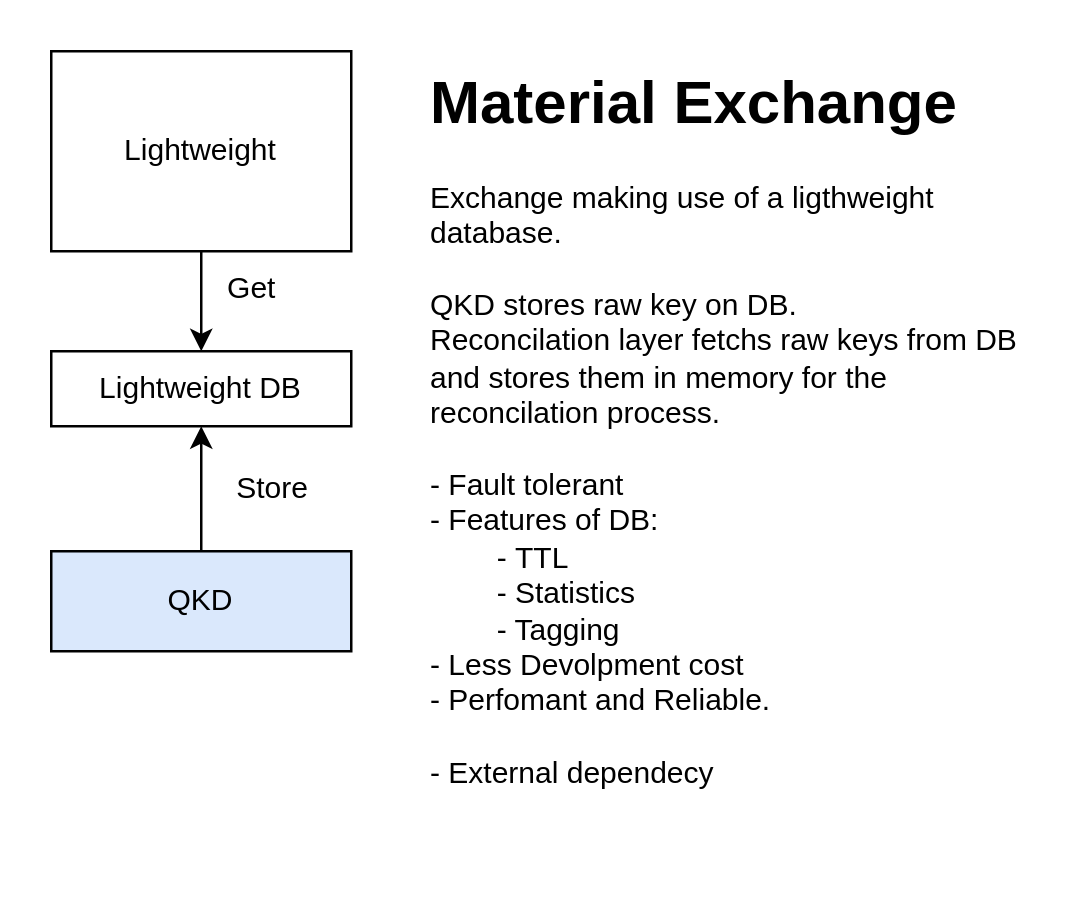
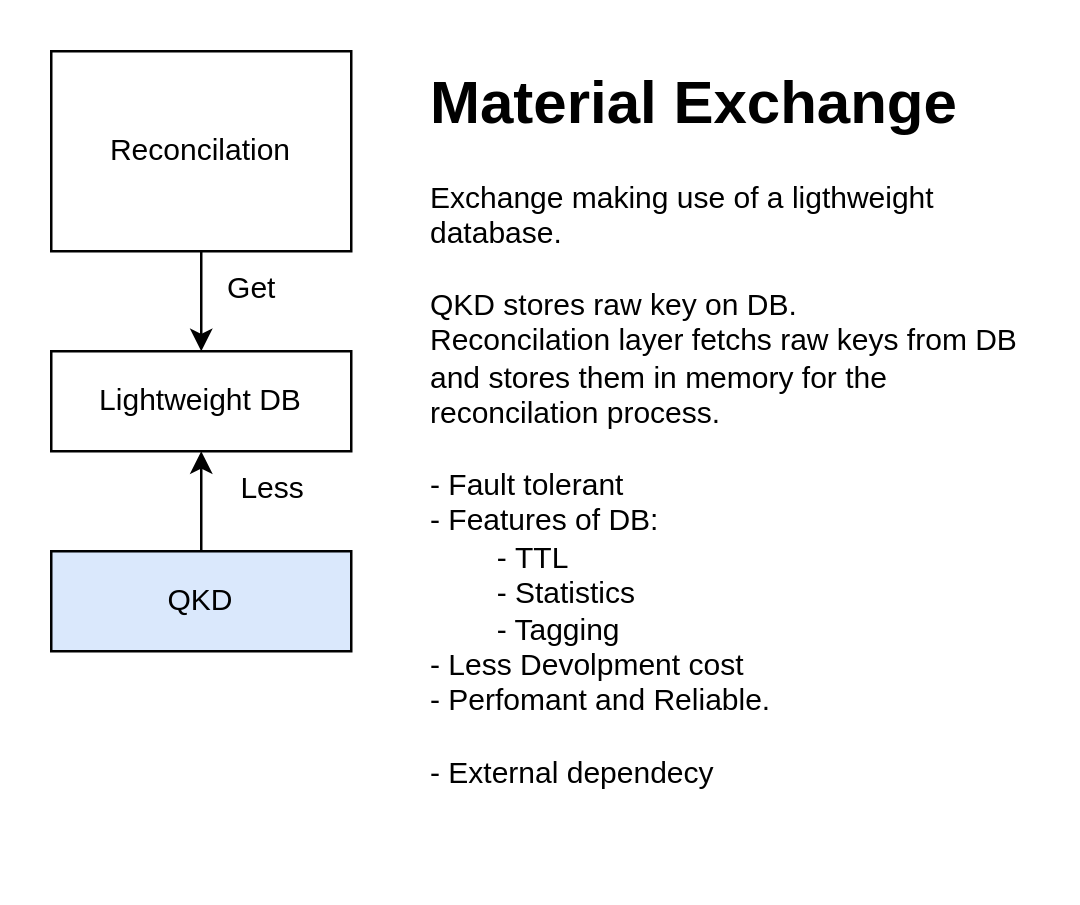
  <mxCell id="0" />
  <mxCell id="1" parent="0" />
- <mxCell id="2" value="Lightweight" style="rounded=0;whiteSpace=wrap;html=1;" parent="1" vertex="1"><mxGeometry x="20" y="20" width="120" height="80" as="geometry" /></mxCell>
+ <mxCell id="2" value="Reconcilation" style="rounded=0;whiteSpace=wrap;html=1;" parent="1" vertex="1"><mxGeometry x="20" y="20" width="120" height="80" as="geometry" /></mxCell>
  <mxCell id="3" value="QKD" style="rounded=0;whiteSpace=wrap;html=1;fillColor=#dae8fc;" parent="1" vertex="1"><mxGeometry x="20" y="220" width="120" height="40" as="geometry" /></mxCell>
- <mxCell id="4" value="Lightweight DB" style="rounded=0;whiteSpace=wrap;html=1;" parent="1" vertex="1"><mxGeometry x="20" y="140" width="120" height="30" as="geometry" /></mxCell>
+ <mxCell id="4" value="Lightweight DB" style="rounded=0;whiteSpace=wrap;html=1;" parent="1" vertex="1"><mxGeometry x="20" y="140" width="120" height="40" as="geometry" /></mxCell>
  <mxCell id="5" value="" style="endArrow=classic;html=1;rounded=0;entryX=0.5;entryY=1;entryDx=0;entryDy=0;exitX=0.5;exitY=0;exitDx=0;exitDy=0;" parent="1" source="3" target="4" edge="1"><mxGeometry width="50" height="50" relative="1" as="geometry"><mxPoint x="70" y="220" as="sourcePoint" /><mxPoint x="120" y="170" as="targetPoint" /></mxGeometry></mxCell>
  <mxCell id="6" value="" style="endArrow=classic;html=1;rounded=0;exitX=0.5;exitY=1;exitDx=0;exitDy=0;entryX=0.5;entryY=0;entryDx=0;entryDy=0;" parent="1" source="2" target="4" edge="1"><mxGeometry width="50" height="50" relative="1" as="geometry"><mxPoint x="60" y="190" as="sourcePoint" /><mxPoint x="110" y="140" as="targetPoint" /></mxGeometry></mxCell>
  <mxCell id="7" value="&lt;h1 style=&quot;margin-top: 0px;&quot;&gt;Material Exchange&lt;/h1&gt;&lt;div&gt;Exchange making use of a ligthweight database.&lt;/div&gt;&lt;div&gt;&lt;br&gt;&lt;/div&gt;&lt;div&gt;QKD stores raw key on DB.&lt;br&gt;&lt;/div&gt;&lt;div&gt;Reconcilation layer fetchs raw keys from DB and stores them in memory for the reconcilation process.&amp;nbsp;&lt;/div&gt;&lt;div&gt;&lt;br&gt;&lt;/div&gt;&lt;div&gt;- Fault tolerant&lt;/div&gt;&lt;div&gt;- Features of DB:&lt;/div&gt;&lt;div&gt;&lt;span style=&quot;white-space: pre;&quot;&gt;&#09;&lt;/span&gt;-&amp;nbsp;TTL&lt;/div&gt;&lt;div&gt;&lt;span style=&quot;white-space: pre;&quot;&gt;&#09;&lt;/span&gt;- Statistics&lt;br&gt;&lt;/div&gt;&lt;div&gt;&lt;span style=&quot;white-space: pre;&quot;&gt;&#09;&lt;/span&gt;- Tagging&lt;/div&gt;&lt;div&gt;- Less Devolpment cost&lt;/div&gt;&lt;div&gt;- Perfomant and Reliable.&lt;/div&gt;&lt;div&gt;&lt;br&gt;&lt;/div&gt;&lt;div&gt;- External dependecy&lt;/div&gt;&lt;div&gt;&lt;br&gt;&lt;/div&gt;&lt;div&gt;&lt;br&gt;&lt;/div&gt;&lt;div&gt;&lt;br&gt;&lt;/div&gt;" style="text;html=1;whiteSpace=wrap;overflow=hidden;rounded=0;" parent="1" vertex="1"><mxGeometry x="170" y="20" width="240" height="320" as="geometry" /></mxCell>
- <mxCell id="8" value="Store&amp;nbsp;" style="text;html=1;align=center;verticalAlign=middle;resizable=0;points=[];autosize=1;strokeColor=none;fillColor=none;" parent="1" vertex="1"><mxGeometry x="80" y="180" width="60" height="30" as="geometry" /></mxCell>
+ <mxCell id="8" value="Less&amp;nbsp;" style="text;html=1;align=center;verticalAlign=middle;resizable=0;points=[];autosize=1;strokeColor=none;fillColor=none;" parent="1" vertex="1"><mxGeometry x="80" y="180" width="60" height="30" as="geometry" /></mxCell>
  <mxCell id="9" value="Get" style="text;html=1;align=center;verticalAlign=middle;resizable=0;points=[];autosize=1;strokeColor=none;fillColor=none;" parent="1" vertex="1"><mxGeometry x="80" y="100" width="40" height="30" as="geometry" /></mxCell>
